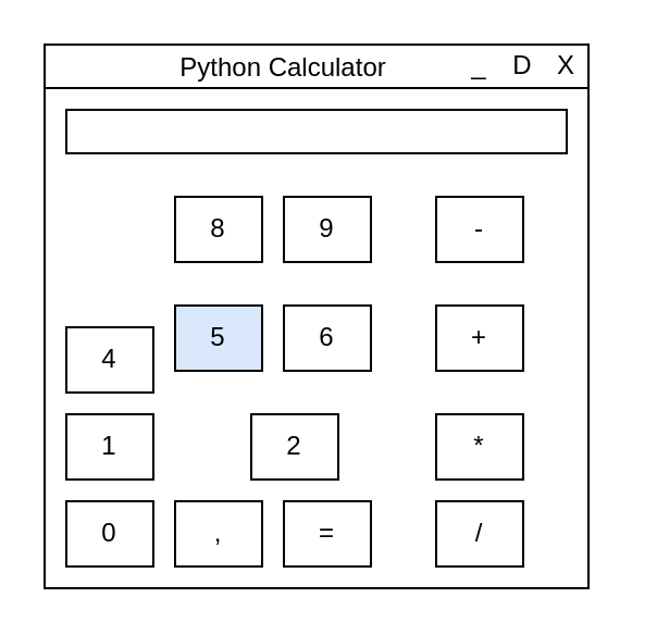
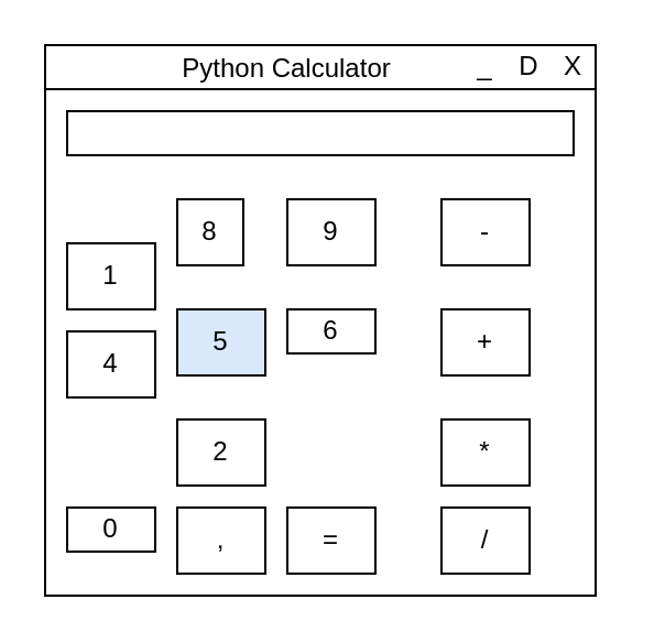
  <mxCell id="0" />
  <mxCell id="1" parent="0" />
  <mxCell id="2" value="" style="rounded=0;whiteSpace=wrap;html=1;" vertex="1" parent="1"><mxGeometry x="20" y="20" width="250" height="250" as="geometry" /></mxCell>
  <mxCell id="3" value="" style="rounded=0;whiteSpace=wrap;html=1;" vertex="1" parent="1"><mxGeometry x="20" y="20" width="250" height="20" as="geometry" /></mxCell>
  <mxCell id="4" value="Python Calculator" style="text;html=1;strokeColor=none;fillColor=none;align=center;verticalAlign=middle;whiteSpace=wrap;rounded=0;" vertex="1" parent="1"><mxGeometry x="70" y="30" width="120" as="geometry" /></mxCell>
  <mxCell id="5" value="X" style="text;html=1;strokeColor=none;fillColor=none;align=center;verticalAlign=middle;whiteSpace=wrap;rounded=0;" vertex="1" parent="1"><mxGeometry x="240" y="20" width="40" height="20" as="geometry" /></mxCell>
  <mxCell id="6" value="D" style="text;html=1;strokeColor=none;fillColor=none;align=center;verticalAlign=middle;whiteSpace=wrap;rounded=0;" vertex="1" parent="1"><mxGeometry x="220" y="20" width="40" height="20" as="geometry" /></mxCell>
  <mxCell id="7" value="_" style="text;html=1;strokeColor=none;fillColor=none;align=center;verticalAlign=middle;whiteSpace=wrap;rounded=0;" vertex="1" parent="1"><mxGeometry x="200" y="20" width="40" height="20" as="geometry" /></mxCell>
  <mxCell id="8" value="" style="rounded=0;whiteSpace=wrap;html=1;" vertex="1" parent="1"><mxGeometry x="30" y="50" width="230" height="20" as="geometry" /></mxCell>
- <mxCell id="9" value="1" style="rounded=0;whiteSpace=wrap;html=1;" vertex="1" parent="1"><mxGeometry x="30" y="190" width="40" height="30" as="geometry" /></mxCell>
- <mxCell id="10" value="2" style="rounded=0;whiteSpace=wrap;html=1;" vertex="1" parent="1"><mxGeometry x="115" y="190" width="40" height="30" as="geometry" /></mxCell>
- <mxCell id="11" value="6" style="rounded=0;whiteSpace=wrap;html=1;" vertex="1" parent="1"><mxGeometry x="130" y="140" width="40" height="30" as="geometry" /></mxCell>
+ <mxCell id="9" value="1" style="rounded=0;whiteSpace=wrap;html=1;" vertex="1" parent="1"><mxGeometry x="30" y="110" width="40" height="30" as="geometry" /></mxCell>
+ <mxCell id="10" value="2" style="rounded=0;whiteSpace=wrap;html=1;" vertex="1" parent="1"><mxGeometry x="80" y="190" width="40" height="30" as="geometry" /></mxCell>
+ <mxCell id="11" value="6" style="rounded=0;whiteSpace=wrap;html=1;" vertex="1" parent="1"><mxGeometry x="130" y="140" width="40" height="20" as="geometry" /></mxCell>
  <mxCell id="12" value="5" style="rounded=0;whiteSpace=wrap;html=1;fillColor=#dae8fc;" vertex="1" parent="1"><mxGeometry x="80" y="140" width="40" height="30" as="geometry" /></mxCell>
  <mxCell id="13" value="4" style="rounded=0;whiteSpace=wrap;html=1;" vertex="1" parent="1"><mxGeometry x="30" y="150" width="40" height="30" as="geometry" /></mxCell>
  <mxCell id="14" value="9" style="rounded=0;whiteSpace=wrap;html=1;" vertex="1" parent="1"><mxGeometry x="130" y="90" width="40" height="30" as="geometry" /></mxCell>
- <mxCell id="15" value="8" style="rounded=0;whiteSpace=wrap;html=1;" vertex="1" parent="1"><mxGeometry x="80" y="90" width="40" height="30" as="geometry" /></mxCell>
+ <mxCell id="15" value="8" style="rounded=0;whiteSpace=wrap;html=1;" vertex="1" parent="1"><mxGeometry x="80" y="90" width="30" height="30" as="geometry" /></mxCell>
  <mxCell id="16" value="-" style="rounded=0;whiteSpace=wrap;html=1;" vertex="1" parent="1"><mxGeometry x="200" y="90" width="40" height="30" as="geometry" /></mxCell>
  <mxCell id="17" value="+" style="rounded=0;whiteSpace=wrap;html=1;" vertex="1" parent="1"><mxGeometry x="200" y="140" width="40" height="30" as="geometry" /></mxCell>
  <mxCell id="18" value="*" style="rounded=0;whiteSpace=wrap;html=1;" vertex="1" parent="1"><mxGeometry x="200" y="190" width="40" height="30" as="geometry" /></mxCell>
  <mxCell id="19" value="/" style="rounded=0;whiteSpace=wrap;html=1;" vertex="1" parent="1"><mxGeometry x="200" y="230" width="40" height="30" as="geometry" /></mxCell>
- <mxCell id="20" value="0" style="rounded=0;whiteSpace=wrap;html=1;" vertex="1" parent="1"><mxGeometry x="30" y="230" width="40" height="30" as="geometry" /></mxCell>
+ <mxCell id="20" value="0" style="rounded=0;whiteSpace=wrap;html=1;" vertex="1" parent="1"><mxGeometry x="30" y="230" width="40" height="20" as="geometry" /></mxCell>
  <mxCell id="21" value="," style="rounded=0;whiteSpace=wrap;html=1;" vertex="1" parent="1"><mxGeometry x="80" y="230" width="40" height="30" as="geometry" /></mxCell>
  <mxCell id="22" value="=" style="rounded=0;whiteSpace=wrap;html=1;" vertex="1" parent="1"><mxGeometry x="130" y="230" width="40" height="30" as="geometry" /></mxCell>
